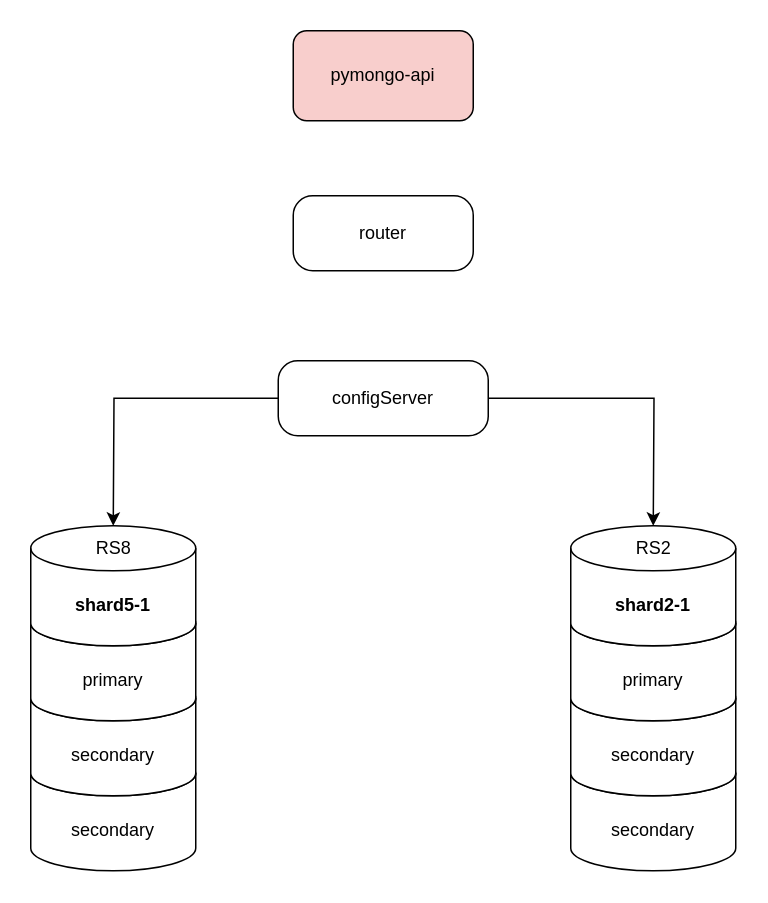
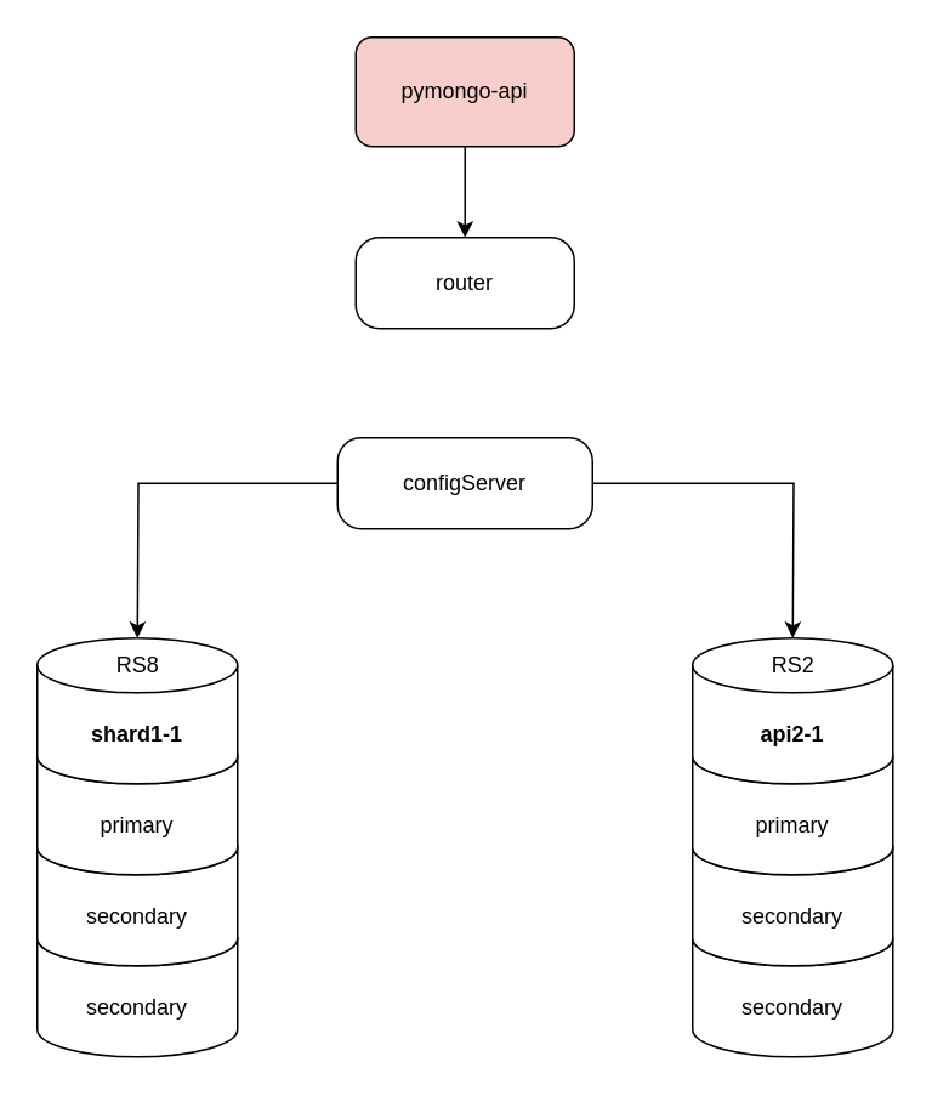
  <mxCell id="0" />
  <mxCell id="1" parent="0" />
  <mxCell id="2" value="secondary" style="shape=cylinder3;whiteSpace=wrap;html=1;boundedLbl=1;backgroundOutline=1;size=15;" parent="1" vertex="1"><mxGeometry x="20" y="500" width="110" height="80" as="geometry" /></mxCell>
  <mxCell id="3" value="secondary" style="shape=cylinder3;whiteSpace=wrap;html=1;boundedLbl=1;backgroundOutline=1;size=15;" parent="1" vertex="1"><mxGeometry x="20" y="450" width="110" height="80" as="geometry" /></mxCell>
  <mxCell id="4" value="primary" style="shape=cylinder3;whiteSpace=wrap;html=1;boundedLbl=1;backgroundOutline=1;size=15;" parent="1" vertex="1"><mxGeometry x="20" y="400" width="110" height="80" as="geometry" /></mxCell>
- <mxCell id="5" value="&lt;b&gt;shard5-1&lt;/b&gt;" style="shape=cylinder3;whiteSpace=wrap;html=1;boundedLbl=1;backgroundOutline=1;size=15;" parent="1" vertex="1"><mxGeometry x="20" y="350" width="110" height="80" as="geometry" /></mxCell>
+ <mxCell id="5" value="&lt;b&gt;shard1-1&lt;/b&gt;" style="shape=cylinder3;whiteSpace=wrap;html=1;boundedLbl=1;backgroundOutline=1;size=15;" parent="1" vertex="1"><mxGeometry x="20" y="350" width="110" height="80" as="geometry" /></mxCell>
  <mxCell id="6" value="secondary" style="shape=cylinder3;whiteSpace=wrap;html=1;boundedLbl=1;backgroundOutline=1;size=15;" parent="1" vertex="1"><mxGeometry x="380" y="500" width="110" height="80" as="geometry" /></mxCell>
  <mxCell id="7" value="secondary" style="shape=cylinder3;whiteSpace=wrap;html=1;boundedLbl=1;backgroundOutline=1;size=15;" parent="1" vertex="1"><mxGeometry x="380" y="450" width="110" height="80" as="geometry" /></mxCell>
  <mxCell id="8" value="primary" style="shape=cylinder3;whiteSpace=wrap;html=1;boundedLbl=1;backgroundOutline=1;size=15;" parent="1" vertex="1"><mxGeometry x="380" y="400" width="110" height="80" as="geometry" /></mxCell>
- <mxCell id="9" value="&lt;b&gt;shard2-1&lt;/b&gt;" style="shape=cylinder3;whiteSpace=wrap;html=1;boundedLbl=1;backgroundOutline=1;size=15;" parent="1" vertex="1"><mxGeometry x="380" y="350" width="110" height="80" as="geometry" /></mxCell>
+ <mxCell id="9" value="&lt;b&gt;api2-1&lt;/b&gt;" style="shape=cylinder3;whiteSpace=wrap;html=1;boundedLbl=1;backgroundOutline=1;size=15;" parent="1" vertex="1"><mxGeometry x="380" y="350" width="110" height="80" as="geometry" /></mxCell>
  <mxCell id="10" value="pymongo-api" style="rounded=1;whiteSpace=wrap;html=1;fillColor=#f8cecc;" parent="1" vertex="1"><mxGeometry x="195" y="20" width="120" height="60" as="geometry" /></mxCell>
  <mxCell id="11" value="router" style="rounded=1;whiteSpace=wrap;html=1;arcSize=26;" parent="1" vertex="1"><mxGeometry x="195" y="130" width="120" height="50" as="geometry" /></mxCell>
  <mxCell id="12" style="edgeStyle=orthogonalEdgeStyle;rounded=0;orthogonalLoop=1;jettySize=auto;html=1;" parent="1" source="13" edge="1"><mxGeometry relative="1" as="geometry"><mxPoint x="435" y="350" as="targetPoint" /></mxGeometry></mxCell>
  <mxCell id="13" value="configServer" style="rounded=1;whiteSpace=wrap;html=1;arcSize=26;" parent="1" vertex="1"><mxGeometry x="185" y="240" width="140" height="50" as="geometry" /></mxCell>
+ <mxCell id="14" style="edgeStyle=orthogonalEdgeStyle;rounded=0;orthogonalLoop=1;jettySize=auto;html=1;entryX=0.5;entryY=0;entryDx=0;entryDy=0;" parent="1" source="10" target="11" edge="1"><mxGeometry relative="1" as="geometry" /></mxCell>
  <mxCell id="15" style="edgeStyle=orthogonalEdgeStyle;rounded=0;orthogonalLoop=1;jettySize=auto;html=1;entryX=0.5;entryY=0;entryDx=0;entryDy=0;entryPerimeter=0;" parent="1" source="13" edge="1"><mxGeometry relative="1" as="geometry"><mxPoint x="75" y="350" as="targetPoint" /></mxGeometry></mxCell>
  <mxCell id="16" value="RS8" style="text;html=1;align=center;verticalAlign=middle;resizable=0;points=[];autosize=1;strokeColor=none;fillColor=none;" vertex="1" parent="1"><mxGeometry x="50" y="350" width="50" height="30" as="geometry" /></mxCell>
  <mxCell id="17" value="RS2" style="text;html=1;align=center;verticalAlign=middle;resizable=0;points=[];autosize=1;strokeColor=none;fillColor=none;" vertex="1" parent="1"><mxGeometry x="410" y="350" width="50" height="30" as="geometry" /></mxCell>
